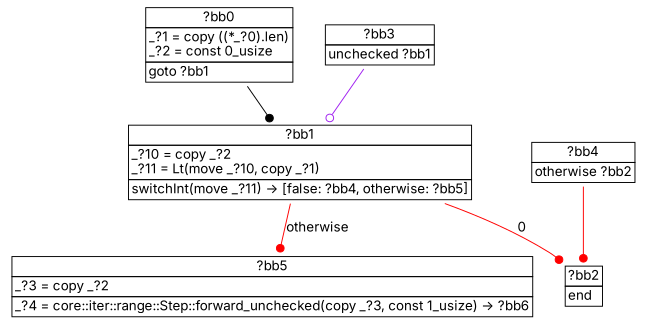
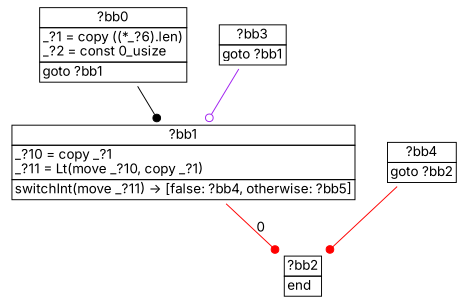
  digraph {
    fontname=Inter
    node [fontname=Inter shape=none]
    edge [arrowhead=dot color=red fontname=Inter]
-   n1 [label=<<table border="0" cellborder="1" cellspacing="0"><tr><td  align="center" colspan="1">?bb0</td></tr><tr><td align="left" balign="left">_?1 = copy ((*_?0).len)<br/>_?2 = const 0_usize<br/></td></tr><tr><td align="left">goto ?bb1</td></tr></table>>]
-   n2 [label=<<table border="0" cellborder="1" cellspacing="0"><tr><td  align="center" colspan="1">?bb1</td></tr><tr><td align="left" balign="left">_?10 = copy _?2<br/>_?11 = Lt(move _?10, copy _?1)<br/></td></tr><tr><td align="left">switchInt(move _?11) -&gt; [false: ?bb4, otherwise: ?bb5]</td></tr></table>>]
-   n3 [label=<<table border="0" cellborder="1" cellspacing="0"><tr><td  align="center" colspan="1">?bb5</td></tr><tr><td align="left" balign="left">_?3 = copy _?2<br/></td></tr><tr><td align="left">_?4 = core::iter::range::Step::forward_unchecked(copy _?3, const 1_usize) -&gt; ?bb6</td></tr></table>>]
+   n1 [label=<<table border="0" cellborder="1" cellspacing="0"><tr><td  align="center" colspan="1">?bb0</td></tr><tr><td align="left" balign="left">_?1 = copy ((*_?6).len)<br/>_?2 = const 0_usize<br/></td></tr><tr><td align="left">goto ?bb1</td></tr></table>>]
+   n2 [label=<<table border="0" cellborder="1" cellspacing="0"><tr><td  align="center" colspan="1">?bb1</td></tr><tr><td align="left" balign="left">_?10 = copy _?1<br/>_?11 = Lt(move _?10, copy _?1)<br/></td></tr><tr><td align="left">switchInt(move _?11) -&gt; [false: ?bb4, otherwise: ?bb5]</td></tr></table>>]
    n4 [label=<<table border="0" cellborder="1" cellspacing="0"><tr><td  align="center" colspan="1">?bb2</td></tr><tr><td align="left">end</td></tr></table>>]
-   n5 [label=<<table border="0" cellborder="1" cellspacing="0"><tr><td  align="center" colspan="1">?bb4</td></tr><tr><td align="left">otherwise ?bb2</td></tr></table>>]
-   n6 [label=<<table border="0" cellborder="1" cellspacing="0"><tr><td  align="center" colspan="1">?bb3</td></tr><tr><td align="left">unchecked ?bb1</td></tr></table>>]
+   n5 [label=<<table border="0" cellborder="1" cellspacing="0"><tr><td  align="center" colspan="1">?bb4</td></tr><tr><td align="left">goto ?bb2</td></tr></table>>]
+   n6 [label=<<table border="0" cellborder="1" cellspacing="0"><tr><td  align="center" colspan="1">?bb3</td></tr><tr><td align="left">goto ?bb1</td></tr></table>>]
    n1 -> n2 [color=black]
-   n2 -> n3 [label=otherwise]
    n2 -> n4 [label=0]
    n5 -> n4
    n6 -> n2 [arrowhead=odot color=purple]
  }
